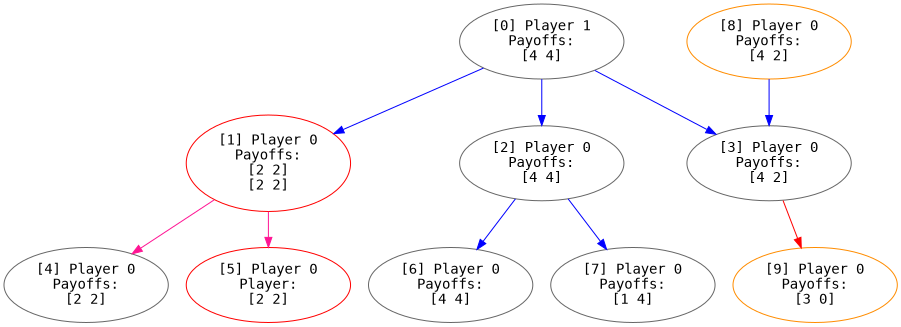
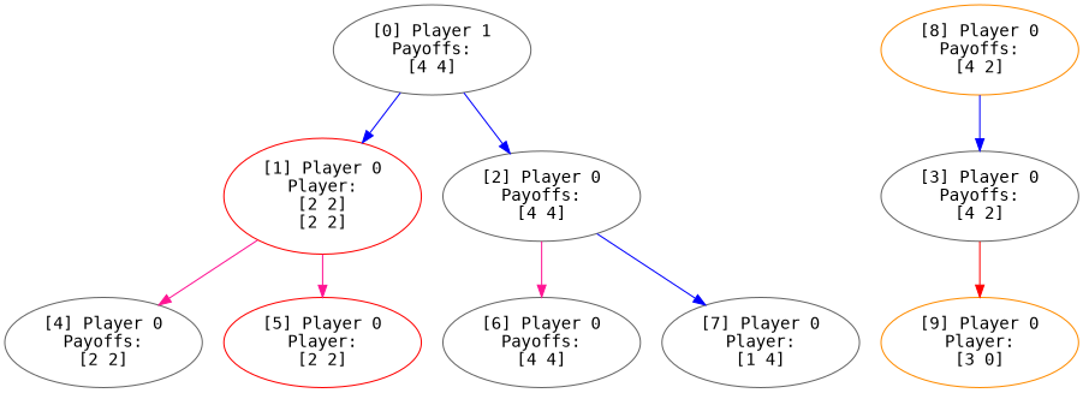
  digraph {
    fontname="DejaVu Sans Mono"
    node [color=gray40 fontname="DejaVu Sans Mono"]
    edge [color=blue fontname="DejaVu Sans Mono"]
    n1 [label="[0] Player 1\nPayoffs:\n[4 4]"]
-   n2 [color=red label="[1] Player 0\nPayoffs:\n[2 2]\n[2 2]"]
+   n2 [color=red label="[1] Player 0\nPlayer:\n[2 2]\n[2 2]"]
    n3 [label="[2] Player 0\nPayoffs:\n[4 4]"]
    n4 [label="[3] Player 0\nPayoffs:\n[4 2]"]
    n5 [label="[4] Player 0\nPayoffs:\n[2 2]"]
    n6 [color=red label="[5] Player 0\nPlayer:\n[2 2]"]
    n7 [label="[6] Player 0\nPayoffs:\n[4 4]"]
-   n8 [label="[7] Player 0\nPayoffs:\n[1 4]"]
-   n9 [color=darkorange label="[9] Player 0\nPayoffs:\n[3 0]"]
+   n8 [label="[7] Player 0\nPlayer:\n[1 4]"]
+   n9 [color=darkorange label="[9] Player 0\nPlayer:\n[3 0]"]
    n10 [color=darkorange label="[8] Player 0\nPayoffs:\n[4 2]"]
    n1 -> n2
    n1 -> n3
-   n1 -> n4
    n2 -> n5 [color=deeppink]
    n2 -> n6 [color=deeppink]
-   n3 -> n7
+   n3 -> n7 [color=deeppink]
    n3 -> n8
    n4 -> n9 [color=red]
    n10 -> n4
  }
